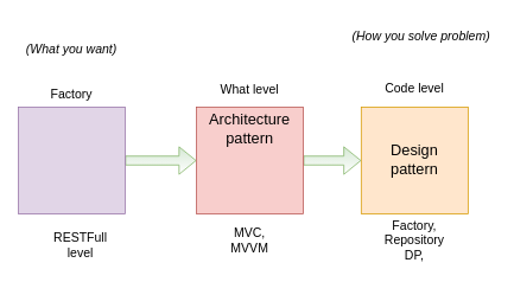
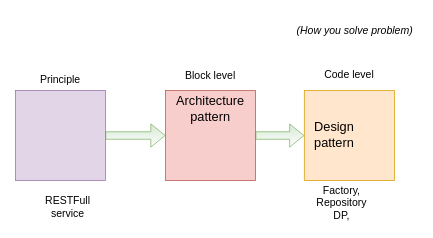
  <mxCell id="0" />
  <mxCell id="1" parent="0" />
  <mxCell id="2" value="" style="whiteSpace=wrap;html=1;aspect=fixed;fillColor=#ffe6cc;strokeColor=#d79b00;" vertex="1" parent="1"><mxGeometry x="405" y="120" width="120" height="120" as="geometry" /></mxCell>
  <mxCell id="3" value="" style="edgeStyle=orthogonalEdgeStyle;shape=flexArrow;rounded=0;orthogonalLoop=1;jettySize=auto;html=1;fontSize=14;fillColor=#d5e8d4;strokeColor=#82b366;gradientColor=#ffffff;" edge="1" parent="1" source="4" target="2"><mxGeometry relative="1" as="geometry" /></mxCell>
  <mxCell id="4" value="" style="whiteSpace=wrap;html=1;aspect=fixed;fillColor=#f8cecc;strokeColor=#b85450;" vertex="1" parent="1"><mxGeometry x="220" y="120" width="120" height="120" as="geometry" /></mxCell>
  <mxCell id="5" value="" style="edgeStyle=orthogonalEdgeStyle;shape=flexArrow;rounded=0;orthogonalLoop=1;jettySize=auto;html=1;fontSize=14;fillColor=#d5e8d4;strokeColor=#82b366;gradientColor=#ffffff;" edge="1" parent="1" source="6" target="4"><mxGeometry relative="1" as="geometry" /></mxCell>
  <mxCell id="6" value="" style="whiteSpace=wrap;html=1;aspect=fixed;fillColor=#e1d5e7;strokeColor=#9673a6;" vertex="1" parent="1"><mxGeometry x="20" y="120" width="120" height="120" as="geometry" /></mxCell>
- <mxCell id="7" value="&lt;font style=&quot;font-size: 17px&quot;&gt;Design pattern&lt;/font&gt;" style="text;html=1;strokeColor=none;fillColor=none;align=center;verticalAlign=middle;whiteSpace=wrap;rounded=0;" vertex="1" parent="1"><mxGeometry x="445" y="170" width="40" height="20" as="geometry" /></mxCell>
+ <mxCell id="7" value="&lt;font style=&quot;font-size: 17px&quot;&gt;Design pattern&lt;/font&gt;" style="text;html=1;strokeColor=none;fillColor=none;align=center;verticalAlign=middle;whiteSpace=wrap;rounded=0;" vertex="1" parent="1"><mxGeometry x="425" y="170" width="40" height="20" as="geometry" /></mxCell>
  <mxCell id="8" value="&lt;font style=&quot;font-size: 17px&quot;&gt;Architecture pattern&lt;/font&gt;" style="text;html=1;strokeColor=none;fillColor=none;align=center;verticalAlign=middle;whiteSpace=wrap;rounded=0;" vertex="1" parent="1"><mxGeometry x="260" y="135" width="40" height="20" as="geometry" /></mxCell>
  <mxCell id="9" value="Code level" style="text;html=1;strokeColor=none;fillColor=none;align=center;verticalAlign=middle;whiteSpace=wrap;rounded=0;fontSize=14;" vertex="1" parent="1"><mxGeometry x="425" y="79" width="80" height="40" as="geometry" /></mxCell>
- <mxCell id="10" value="What level" style="text;html=1;strokeColor=none;fillColor=none;align=center;verticalAlign=middle;whiteSpace=wrap;rounded=0;fontSize=14;" vertex="1" parent="1"><mxGeometry x="240" y="80" width="80" height="40" as="geometry" /></mxCell>
- <mxCell id="11" value="Factory" style="text;html=1;strokeColor=none;fillColor=none;align=center;verticalAlign=middle;whiteSpace=wrap;rounded=0;fontSize=14;" vertex="1" parent="1"><mxGeometry x="40" y="85" width="80" height="40" as="geometry" /></mxCell>
- <mxCell id="12" value="Factory,&lt;br&gt;Repository DP,&lt;br&gt;" style="text;html=1;strokeColor=none;fillColor=none;align=center;verticalAlign=middle;whiteSpace=wrap;rounded=0;fontSize=14;" vertex="1" parent="1"><mxGeometry x="425" y="250" width="80" height="40" as="geometry" /></mxCell>
- <mxCell id="13" value="MVC, MVVM" style="text;html=1;strokeColor=none;fillColor=none;align=center;verticalAlign=middle;whiteSpace=wrap;rounded=0;fontSize=14;" vertex="1" parent="1"><mxGeometry x="240" y="250" width="80" height="40" as="geometry" /></mxCell>
- <mxCell id="14" value="RESTFull level" style="text;html=1;strokeColor=none;fillColor=none;align=center;verticalAlign=middle;whiteSpace=wrap;rounded=0;fontSize=14;" vertex="1" parent="1"><mxGeometry x="50" y="255" width="80" height="40" as="geometry" /></mxCell>
- <mxCell id="15" value="(What you want)" style="text;html=1;strokeColor=none;fillColor=none;align=center;verticalAlign=middle;whiteSpace=wrap;rounded=0;fontSize=14;fontStyle=2" vertex="1" parent="1"><mxGeometry x="20" y="35" width="120" height="40" as="geometry" /></mxCell>
+ <mxCell id="10" value="Block level" style="text;html=1;strokeColor=none;fillColor=none;align=center;verticalAlign=middle;whiteSpace=wrap;rounded=0;fontSize=14;" vertex="1" parent="1"><mxGeometry x="240" y="80" width="80" height="40" as="geometry" /></mxCell>
+ <mxCell id="11" value="Principle" style="text;html=1;strokeColor=none;fillColor=none;align=center;verticalAlign=middle;whiteSpace=wrap;rounded=0;fontSize=14;" vertex="1" parent="1"><mxGeometry x="40" y="85" width="80" height="40" as="geometry" /></mxCell>
+ <mxCell id="12" value="Factory,&lt;br&gt;Repository DP,&lt;br&gt;" style="text;html=1;strokeColor=none;fillColor=none;align=center;verticalAlign=middle;whiteSpace=wrap;rounded=0;fontSize=14;" vertex="1" parent="1"><mxGeometry x="415" y="250" width="80" height="40" as="geometry" /></mxCell>
+ <mxCell id="14" value="RESTFull service" style="text;html=1;strokeColor=none;fillColor=none;align=center;verticalAlign=middle;whiteSpace=wrap;rounded=0;fontSize=14;" vertex="1" parent="1"><mxGeometry x="50" y="255" width="80" height="40" as="geometry" /></mxCell>
  <mxCell id="16" value="(How you solve problem)" style="text;html=1;strokeColor=none;fillColor=none;align=center;verticalAlign=middle;whiteSpace=wrap;rounded=0;fontSize=14;fontStyle=2" vertex="1" parent="1"><mxGeometry x="390" y="20" width="165" height="40" as="geometry" /></mxCell>
